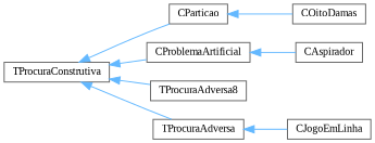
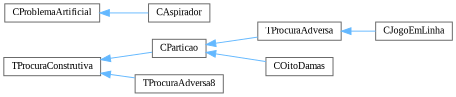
  digraph {
    fontname="Liberation Serif"
    rankdir=LR
    node [color=grey40 fillcolor=white fontname="Liberation Serif" fontsize=10 shape=box style=filled]
    edge [color=steelblue1 dir=back fontname="Liberation Serif" fontsize=10 labelfontname=Helvetica labelfontsize=10 style=solid]
    n1 [height=0.2 label=TProcuraConstrutiva width=0.4]
    n2 [height=0.2 label=CParticao width=0.4]
    n3 [height=0.2 label=CProblemaArtificial width=0.4]
    n4 [height=0.2 label=TProcuraAdversa8 width=0.4]
    n5 [height=0.2 label=TProcuraAdversa width=0.4]
    n6 [height=0.2 label=CAspirador width=0.4]
    n7 [height=0.2 label=COitoDamas width=0.4]
    n8 [height=0.2 label=CJogoEmLinha width=0.4]
    n1 -> n2
-   n1 -> n3
    n1 -> n4
-   n1 -> n5
+   n2 -> n5
    n2 -> n7
    n3 -> n6
    n5 -> n8
  }
